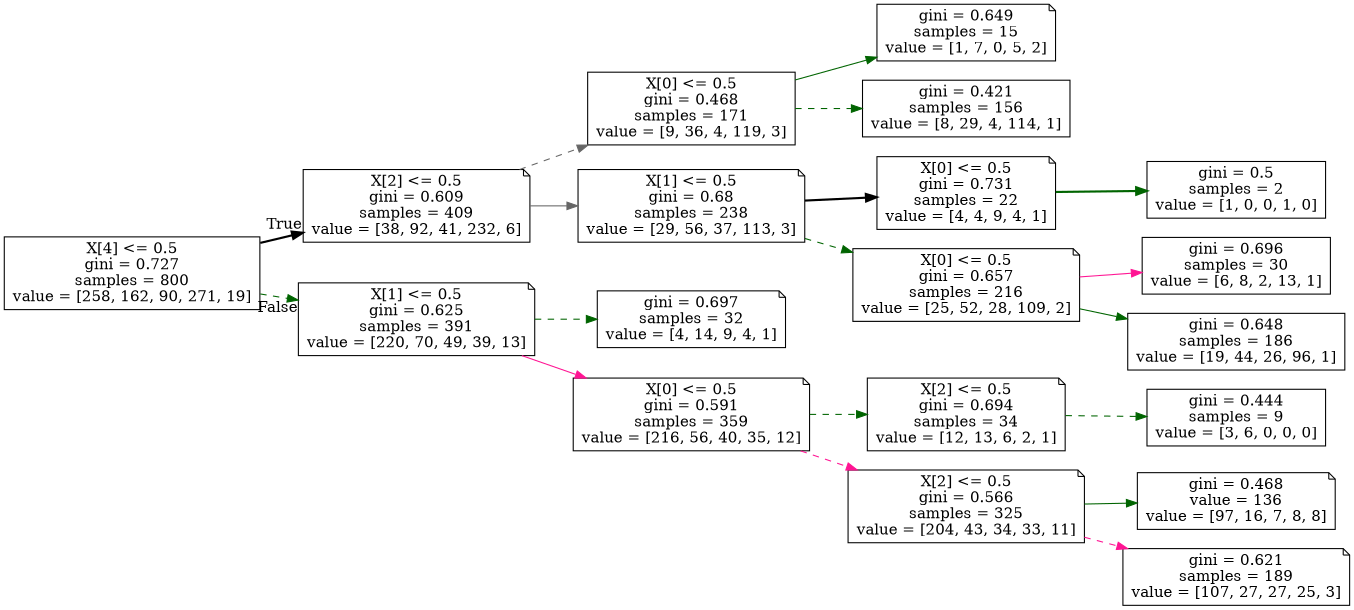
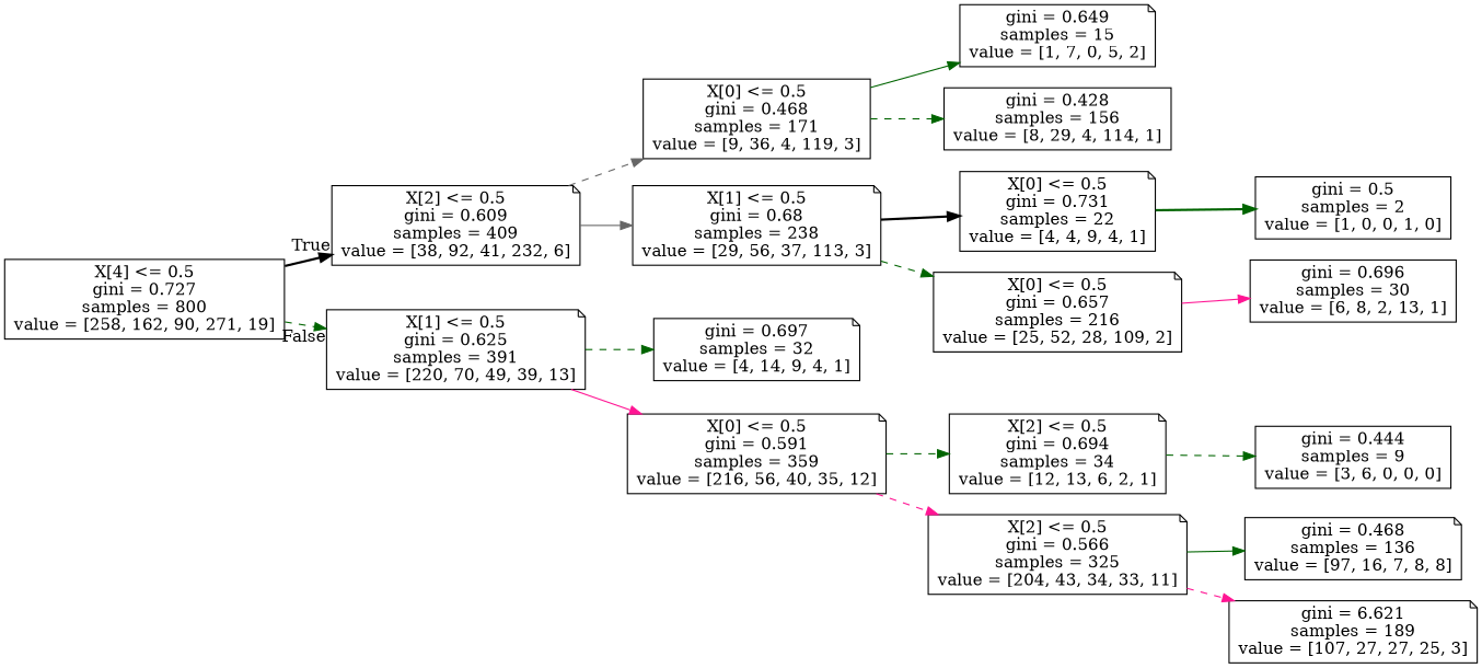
  digraph {
    rankdir=LR
    node [shape=note]
    edge [color=darkgreen style=dashed]
    n1 [label="X[4] <= 0.5\ngini = 0.727\nsamples = 800\nvalue = [258, 162, 90, 271, 19]" shape=box]
    n2 [label="X[2] <= 0.5\ngini = 0.609\nsamples = 409\nvalue = [38, 92, 41, 232, 6]"]
    n3 [label="X[1] <= 0.5\ngini = 0.625\nsamples = 391\nvalue = [220, 70, 49, 39, 13]"]
    n4 [label="X[0] <= 0.5\ngini = 0.468\nsamples = 171\nvalue = [9, 36, 4, 119, 3]" shape=box]
    n5 [label="X[1] <= 0.5\ngini = 0.68\nsamples = 238\nvalue = [29, 56, 37, 113, 3]"]
    n6 [label="gini = 0.697\nsamples = 32\nvalue = [4, 14, 9, 4, 1]"]
    n7 [label="X[0] <= 0.5\ngini = 0.591\nsamples = 359\nvalue = [216, 56, 40, 35, 12]"]
    n8 [label="gini = 0.649\nsamples = 15\nvalue = [1, 7, 0, 5, 2]"]
-   n9 [label="gini = 0.421\nsamples = 156\nvalue = [8, 29, 4, 114, 1]" shape=box]
+   n9 [label="gini = 0.428\nsamples = 156\nvalue = [8, 29, 4, 114, 1]" shape=box]
    n10 [label="X[0] <= 0.5\ngini = 0.731\nsamples = 22\nvalue = [4, 4, 9, 4, 1]"]
    n11 [label="X[0] <= 0.5\ngini = 0.657\nsamples = 216\nvalue = [25, 52, 28, 109, 2]"]
    n12 [label="gini = 0.5\nsamples = 2\nvalue = [1, 0, 0, 1, 0]" shape=box]
    n13 [label="gini = 0.696\nsamples = 30\nvalue = [6, 8, 2, 13, 1]" shape=box]
-   n14 [label="gini = 0.648\nsamples = 186\nvalue = [19, 44, 26, 96, 1]" shape=box]
    n15 [label="X[2] <= 0.5\ngini = 0.694\nsamples = 34\nvalue = [12, 13, 6, 2, 1]"]
    n16 [label="X[2] <= 0.5\ngini = 0.566\nsamples = 325\nvalue = [204, 43, 34, 33, 11]"]
    n17 [label="gini = 0.444\nsamples = 9\nvalue = [3, 6, 0, 0, 0]" shape=box]
-   n18 [label="gini = 0.468\nvalue = 136\nvalue = [97, 16, 7, 8, 8]"]
-   n19 [label="gini = 0.621\nsamples = 189\nvalue = [107, 27, 27, 25, 3]"]
+   n18 [label="gini = 0.468\nsamples = 136\nvalue = [97, 16, 7, 8, 8]"]
+   n19 [label="gini = 6.621\nsamples = 189\nvalue = [107, 27, 27, 25, 3]"]
    n1 -> n2 [color=black headlabel=True labelangle=45 labeldistance=2.5 style=bold]
    n1 -> n3 [headlabel=False labelangle=-45 labeldistance=2.5]
    n2 -> n4 [color=gray40]
    n2 -> n5 [color=gray40 style=solid]
    n3 -> n6
    n3 -> n7 [color=deeppink style=solid]
    n4 -> n8 [style=solid]
    n4 -> n9
    n5 -> n10 [color=black style=bold]
    n5 -> n11
    n7 -> n15
    n7 -> n16 [color=deeppink]
    n10 -> n12 [style=bold]
    n11 -> n13 [color=deeppink style=solid]
-   n11 -> n14 [style=solid]
    n15 -> n17
    n16 -> n18 [style=solid]
    n16 -> n19 [color=deeppink]
  }
